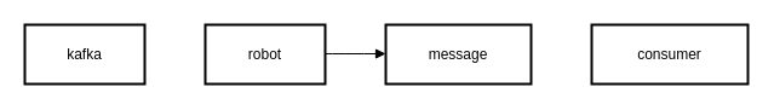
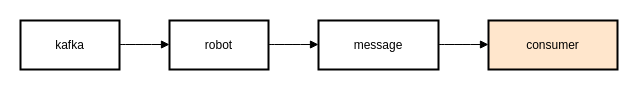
  <mxCell id="0" />
  <mxCell id="1" parent="0" />
  <mxCell id="2" value="kafka" style="whiteSpace=wrap;strokeWidth=2;" vertex="1" parent="1"><mxGeometry x="20" y="20" width="99" height="49" as="geometry" /></mxCell>
  <mxCell id="3" value="robot" style="whiteSpace=wrap;strokeWidth=2;" vertex="1" parent="1"><mxGeometry x="169" y="20" width="99" height="49" as="geometry" /></mxCell>
  <mxCell id="4" value="message" style="whiteSpace=wrap;strokeWidth=2;" vertex="1" parent="1"><mxGeometry x="318" y="20" width="120" height="49" as="geometry" /></mxCell>
- <mxCell id="5" value="consumer" style="whiteSpace=wrap;strokeWidth=2;" vertex="1" parent="1"><mxGeometry x="488" y="20" width="129" height="49" as="geometry" /></mxCell>
+ <mxCell id="5" value="consumer" style="whiteSpace=wrap;strokeWidth=2;fillColor=#ffe6cc;" vertex="1" parent="1"><mxGeometry x="488" y="20" width="129" height="49" as="geometry" /></mxCell>
+ <mxCell id="6" value="" style="curved=1;startArrow=none;endArrow=block;exitX=1;exitY=0.49;entryX=0;entryY=0.49;" edge="1" parent="1" source="2" target="3"><mxGeometry relative="1" as="geometry"><Array as="points" /></mxGeometry></mxCell>
  <mxCell id="7" value="" style="curved=1;startArrow=none;endArrow=block;exitX=1;exitY=0.49;entryX=0;entryY=0.49;" edge="1" parent="1" source="3" target="4"><mxGeometry relative="1" as="geometry"><Array as="points" /></mxGeometry></mxCell>
+ <mxCell id="8" value="" style="curved=1;startArrow=none;endArrow=block;exitX=1;exitY=0.49;entryX=0;entryY=0.49;" edge="1" parent="1" source="4" target="5"><mxGeometry relative="1" as="geometry"><Array as="points" /></mxGeometry></mxCell>
